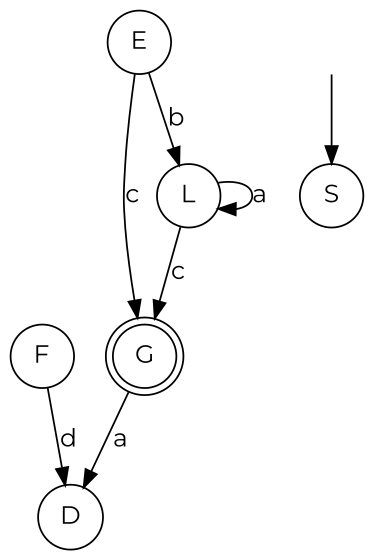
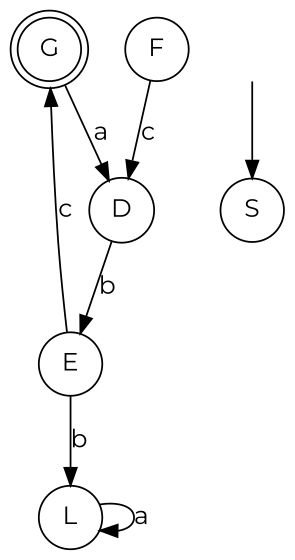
  digraph {
    fontname=Montserrat
    rankdir=TB
    node [fontname=Montserrat shape=circle]
    edge [fontname=Montserrat]
    G [shape=doublecircle]
    D
    E
    L
    F
    "" [color=white]
    S
    G -> D [label=a]
+   D -> E [label=b]
    E -> G [label=c]
    E -> L [label=b]
-   L -> G [label=c]
    L -> L [label=a]
-   F -> D [label=d]
+   F -> D [label=c]
    "" -> S
  }
